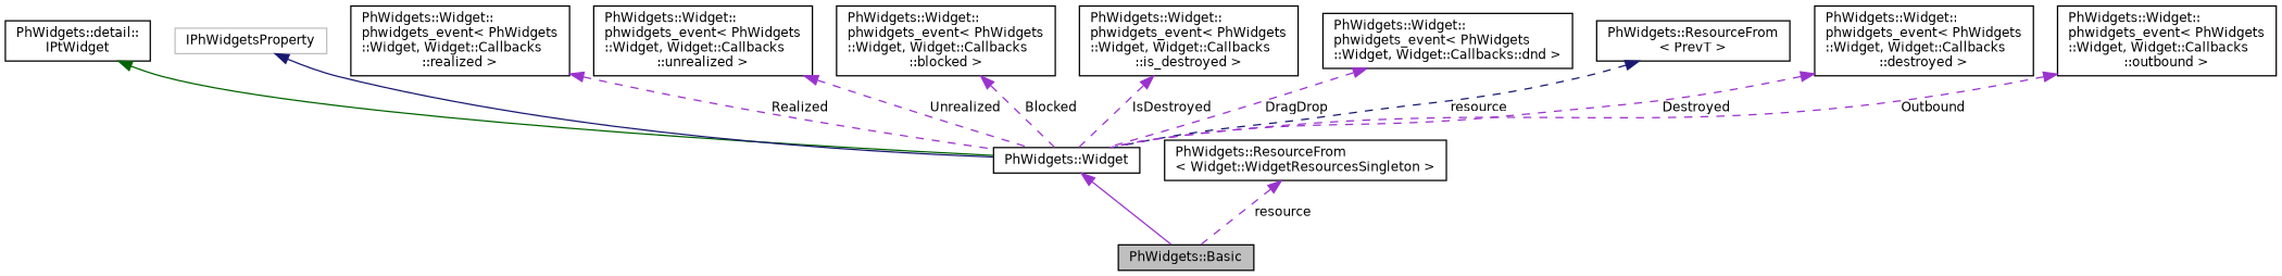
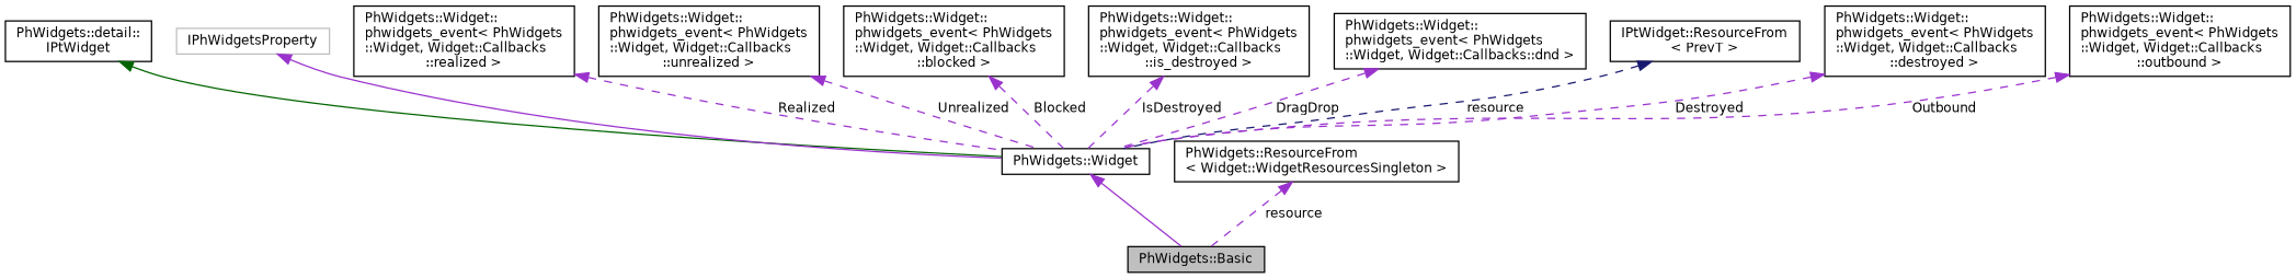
  digraph {
    rankdir=TB
    node [color=black fillcolor=white fontname=Helvetica fontsize=10 shape=record style=filled]
    edge [color=darkorchid3 dir=back fontname=Helvetica fontsize=10 labelfontname=Helvetica labelfontsize=10 style=dashed]
    n1 [fillcolor=grey75 fontcolor=black height=0.2 label="PhWidgets::Basic" width=0.4]
    n2 [height=0.2 label="PhWidgets::Widget" width=0.4]
    n3 [height=0.2 label="PhWidgets::detail::\lIPtWidget" width=0.4]
    n4 [color=grey75 height=0.2 label=IPhWidgetsProperty width=0.4]
    n5 [height=0.2 label="PhWidgets::Widget::\lphwidgets_event\< PhWidgets\l::Widget, Widget::Callbacks\l::realized \>" width=0.4]
    n6 [height=0.2 label="PhWidgets::Widget::\lphwidgets_event\< PhWidgets\l::Widget, Widget::Callbacks\l::unrealized \>" width=0.4]
    n7 [height=0.2 label="PhWidgets::Widget::\lphwidgets_event\< PhWidgets\l::Widget, Widget::Callbacks\l::blocked \>" width=0.4]
    n8 [height=0.2 label="PhWidgets::Widget::\lphwidgets_event\< PhWidgets\l::Widget, Widget::Callbacks\l::is_destroyed \>" width=0.4]
    n9 [height=0.2 label="PhWidgets::Widget::\lphwidgets_event\< PhWidgets\l::Widget, Widget::Callbacks::dnd \>" width=0.4]
-   n10 [height=0.2 label="PhWidgets::ResourceFrom\l\< PrevT \>" width=0.4]
+   n10 [height=0.2 label="IPtWidget::ResourceFrom\l\< PrevT \>" width=0.4]
    n11 [height=0.2 label="PhWidgets::Widget::\lphwidgets_event\< PhWidgets\l::Widget, Widget::Callbacks\l::destroyed \>" width=0.4]
    n12 [height=0.2 label="PhWidgets::Widget::\lphwidgets_event\< PhWidgets\l::Widget, Widget::Callbacks\l::outbound \>" width=0.4]
    n13 [height=0.2 label="PhWidgets::ResourceFrom\l\< Widget::WidgetResourcesSingleton \>" width=0.4]
    n2 -> n1 [style=solid]
    n3 -> n2 [color=darkgreen style=solid]
-   n4 -> n2 [color=midnightblue style=solid]
+   n4 -> n2 [style=solid]
    n5 -> n2 [label=" Realized"]
    n6 -> n2 [label=" Unrealized"]
    n7 -> n2 [label=" Blocked"]
    n8 -> n2 [label=" IsDestroyed"]
    n9 -> n2 [label=" DragDrop"]
    n10 -> n2 [color=midnightblue label=" resource"]
    n11 -> n2 [label=" Destroyed"]
    n12 -> n2 [label=" Outbound"]
    n13 -> n1 [label=" resource"]
  }
